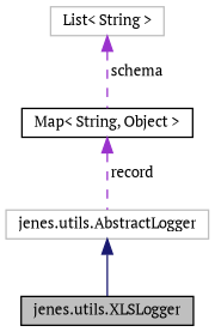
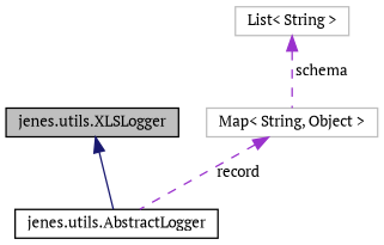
  digraph {
    fontname="PT Serif"
    node [color=black fillcolor=white fontname="PT Serif" fontsize=10 shape=record style=filled]
    edge [color=darkorchid3 dir=back fontname="PT Serif" fontsize=10 labelfontname=Helvetica labelfontsize=10 style=dashed]
    n1 [fillcolor=grey75 fontcolor=black height=0.2 label="jenes.utils.XLSLogger" width=0.4]
-   n2 [color=grey75 height=0.2 label="jenes.utils.AbstractLogger" width=0.4]
+   n2 [height=0.2 label="jenes.utils.AbstractLogger" width=0.4]
    n3 [color=grey75 height=0.2 label="List\< String \>" width=0.4]
-   n4 [height=0.2 label="Map\< String, Object \>" width=0.4]
-   n2 -> n1 [color=midnightblue style=solid]
+   n4 [color=grey75 height=0.2 label="Map\< String, Object \>" width=0.4]
+   n1 -> n2 [color=midnightblue style=solid]
    n3 -> n4 [label=" schema"]
    n4 -> n2 [label=" record"]
  }
